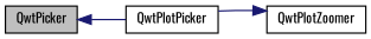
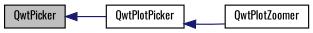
  digraph {
    fontname=Oswald
    rankdir=LR
    node [color=black fillcolor=white fontname=Oswald fontsize=10 shape=record style=filled]
    edge [color=midnightblue dir=back fontname=Oswald fontsize=10 labelfontname=FreeSans labelfontsize=10 style=solid]
    n1 [fillcolor=grey75 fontcolor=black height=0.2 label=QwtPicker width=0.4]
    n2 [height=0.2 label=QwtPlotPicker width=0.4]
    n3 [height=0.2 label=QwtPlotZoomer width=0.4]
    n1 -> n2
-   n3 -> n2
+   n2 -> n3
  }
